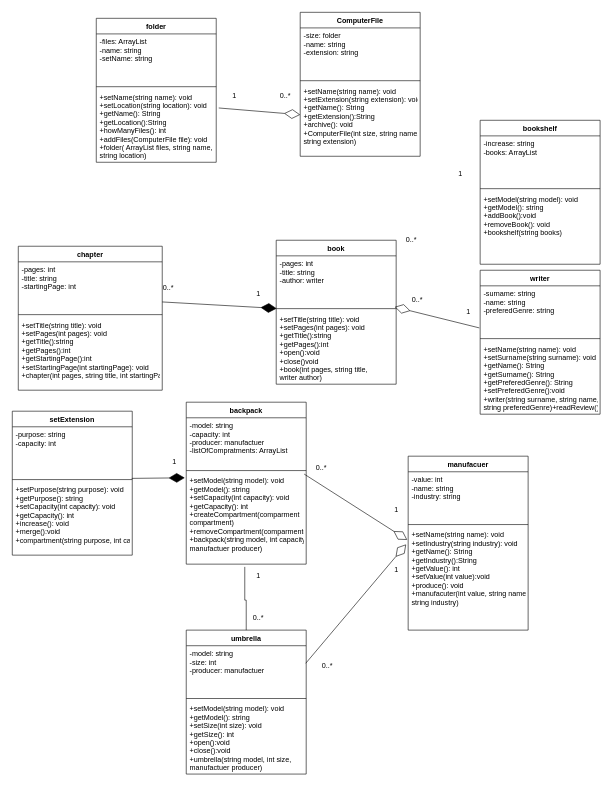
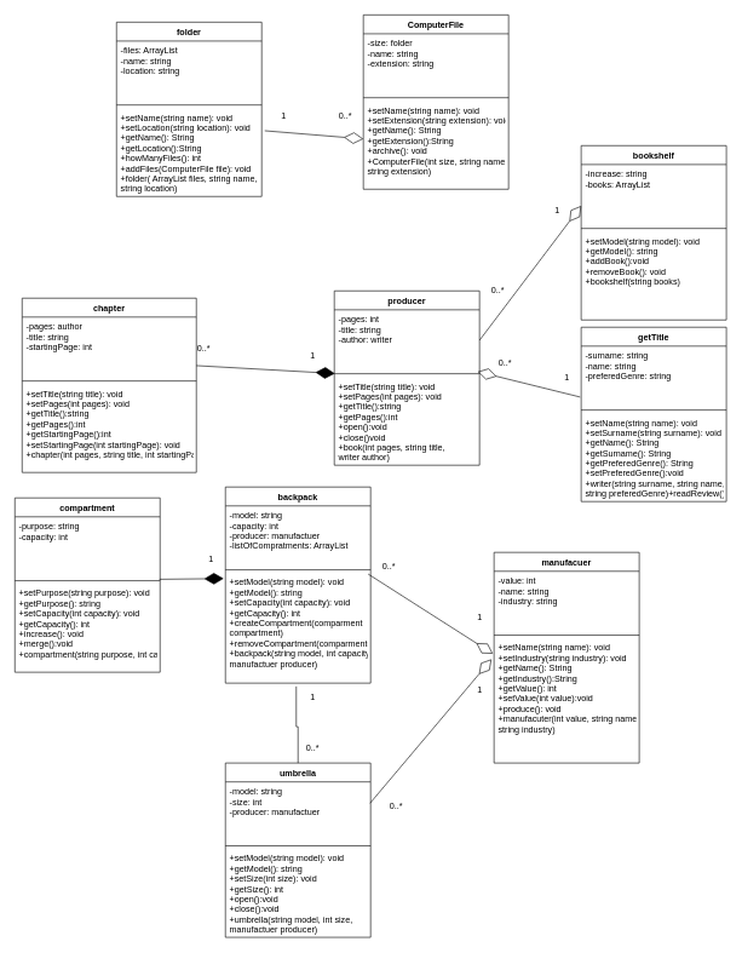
  <mxCell id="0" />
  <mxCell id="1" parent="0" />
  <mxCell id="2" value="ComputerFile&#10;" style="swimlane;fontStyle=1;align=center;verticalAlign=top;childLayout=stackLayout;horizontal=1;startSize=26;horizontalStack=0;resizeParent=1;resizeParentMax=0;resizeLast=0;collapsible=1;marginBottom=0;" vertex="1" parent="1"><mxGeometry x="500" y="20" width="200" height="240" as="geometry" /></mxCell>
  <mxCell id="3" value="-size: folder&#10;-name: string&#10;-extension: string&#10;" style="text;strokeColor=none;fillColor=none;align=left;verticalAlign=top;spacingLeft=4;spacingRight=4;overflow=hidden;rotatable=0;points=[[0,0.5],[1,0.5]];portConstraint=eastwest;" vertex="1" parent="2"><mxGeometry y="26" width="200" height="84" as="geometry" /></mxCell>
  <mxCell id="4" value="" style="line;strokeWidth=1;fillColor=none;align=left;verticalAlign=middle;spacingTop=-1;spacingLeft=3;spacingRight=3;rotatable=0;labelPosition=right;points=[];portConstraint=eastwest;" vertex="1" parent="2"><mxGeometry y="110" width="200" height="8" as="geometry" /></mxCell>
  <mxCell id="5" value="+setName(string name): void&#10;+setExtension(string extension): void&#10;+getName(): String&#10;+getExtension():String&#10;+archive(): void&#10;+ComputerFile(int size, string name,&#10;string extension)&#10;&#10;&#10;&#10;&#10;" style="text;strokeColor=none;fillColor=none;align=left;verticalAlign=top;spacingLeft=4;spacingRight=4;overflow=hidden;rotatable=0;points=[[0,0.5],[1,0.5]];portConstraint=eastwest;" vertex="1" parent="2"><mxGeometry y="118" width="200" height="122" as="geometry" /></mxCell>
  <mxCell id="6" value="folder" style="swimlane;fontStyle=1;align=center;verticalAlign=top;childLayout=stackLayout;horizontal=1;startSize=26;horizontalStack=0;resizeParent=1;resizeParentMax=0;resizeLast=0;collapsible=1;marginBottom=0;" vertex="1" parent="1"><mxGeometry x="160" y="30" width="200" height="240" as="geometry" /></mxCell>
- <mxCell id="7" value="-files: ArrayList&#10;-name: string&#10;-setName: string&#10;" style="text;strokeColor=none;fillColor=none;align=left;verticalAlign=top;spacingLeft=4;spacingRight=4;overflow=hidden;rotatable=0;points=[[0,0.5],[1,0.5]];portConstraint=eastwest;" vertex="1" parent="6"><mxGeometry y="26" width="200" height="84" as="geometry" /></mxCell>
+ <mxCell id="7" value="-files: ArrayList&#10;-name: string&#10;-location: string&#10;" style="text;strokeColor=none;fillColor=none;align=left;verticalAlign=top;spacingLeft=4;spacingRight=4;overflow=hidden;rotatable=0;points=[[0,0.5],[1,0.5]];portConstraint=eastwest;" vertex="1" parent="6"><mxGeometry y="26" width="200" height="84" as="geometry" /></mxCell>
  <mxCell id="8" value="" style="line;strokeWidth=1;fillColor=none;align=left;verticalAlign=middle;spacingTop=-1;spacingLeft=3;spacingRight=3;rotatable=0;labelPosition=right;points=[];portConstraint=eastwest;" vertex="1" parent="6"><mxGeometry y="110" width="200" height="8" as="geometry" /></mxCell>
  <mxCell id="9" value="+setName(string name): void&#10;+setLocation(string location): void&#10;+getName(): String&#10;+getLocation():String&#10;+howManyFiles(): int&#10;+addFiles(ComputerFile file): void&#10;+folder( ArrayList files, string name,&#10;string location)&#10;&#10;&#10;&#10;&#10;&#10;" style="text;strokeColor=none;fillColor=none;align=left;verticalAlign=top;spacingLeft=4;spacingRight=4;overflow=hidden;rotatable=0;points=[[0,0.5],[1,0.5]];portConstraint=eastwest;" vertex="1" parent="6"><mxGeometry y="118" width="200" height="122" as="geometry" /></mxCell>
- <mxCell id="10" value="book" style="swimlane;fontStyle=1;align=center;verticalAlign=top;childLayout=stackLayout;horizontal=1;startSize=26;horizontalStack=0;resizeParent=1;resizeParentMax=0;resizeLast=0;collapsible=1;marginBottom=0;" vertex="1" parent="1"><mxGeometry x="460" y="400" width="200" height="240" as="geometry" /></mxCell>
+ <mxCell id="10" value="producer" style="swimlane;fontStyle=1;align=center;verticalAlign=top;childLayout=stackLayout;horizontal=1;startSize=26;horizontalStack=0;resizeParent=1;resizeParentMax=0;resizeLast=0;collapsible=1;marginBottom=0;" vertex="1" parent="1"><mxGeometry x="460" y="400" width="200" height="240" as="geometry" /></mxCell>
  <mxCell id="11" value="-pages: int&#10;-title: string&#10;-author: writer" style="text;strokeColor=none;fillColor=none;align=left;verticalAlign=top;spacingLeft=4;spacingRight=4;overflow=hidden;rotatable=0;points=[[0,0.5],[1,0.5]];portConstraint=eastwest;" vertex="1" parent="10"><mxGeometry y="26" width="200" height="84" as="geometry" /></mxCell>
  <mxCell id="12" value="" style="line;strokeWidth=1;fillColor=none;align=left;verticalAlign=middle;spacingTop=-1;spacingLeft=3;spacingRight=3;rotatable=0;labelPosition=right;points=[];portConstraint=eastwest;" vertex="1" parent="10"><mxGeometry y="110" width="200" height="8" as="geometry" /></mxCell>
  <mxCell id="13" value="+setTitle(string title): void&#10;+setPages(int pages): void&#10;+getTitle():string&#10;+getPages():int&#10;+open():void&#10;+close()void&#10;+book(int pages, string title, &#10;writer author)&#10;&#10;&#10;&#10;&#10;" style="text;strokeColor=none;fillColor=none;align=left;verticalAlign=top;spacingLeft=4;spacingRight=4;overflow=hidden;rotatable=0;points=[[0,0.5],[1,0.5]];portConstraint=eastwest;" vertex="1" parent="10"><mxGeometry y="118" width="200" height="122" as="geometry" /></mxCell>
- <mxCell id="14" value="writer" style="swimlane;fontStyle=1;align=center;verticalAlign=top;childLayout=stackLayout;horizontal=1;startSize=26;horizontalStack=0;resizeParent=1;resizeParentMax=0;resizeLast=0;collapsible=1;marginBottom=0;" vertex="1" parent="1"><mxGeometry x="800" y="450" width="200" height="240" as="geometry" /></mxCell>
+ <mxCell id="14" value="getTitle" style="swimlane;fontStyle=1;align=center;verticalAlign=top;childLayout=stackLayout;horizontal=1;startSize=26;horizontalStack=0;resizeParent=1;resizeParentMax=0;resizeLast=0;collapsible=1;marginBottom=0;" vertex="1" parent="1"><mxGeometry x="800" y="450" width="200" height="240" as="geometry" /></mxCell>
  <mxCell id="15" value="-surname: string&#10;-name: string&#10;-preferedGenre: string&#10;" style="text;strokeColor=none;fillColor=none;align=left;verticalAlign=top;spacingLeft=4;spacingRight=4;overflow=hidden;rotatable=0;points=[[0,0.5],[1,0.5]];portConstraint=eastwest;" vertex="1" parent="14"><mxGeometry y="26" width="200" height="84" as="geometry" /></mxCell>
  <mxCell id="16" value="" style="line;strokeWidth=1;fillColor=none;align=left;verticalAlign=middle;spacingTop=-1;spacingLeft=3;spacingRight=3;rotatable=0;labelPosition=right;points=[];portConstraint=eastwest;" vertex="1" parent="14"><mxGeometry y="110" width="200" height="8" as="geometry" /></mxCell>
  <mxCell id="17" value="+setName(string name): void&#10;+setSurname(string surname): void&#10;+getName(): String&#10;+getSurname(): String&#10;+getPreferedGenre(): String&#10;+setPreferedGenre():void&#10;+writer(string surname, string name,&#10;string preferedGenre)+readReview()&#10;&#10;&#10;&#10;&#10;&#10;&#10;" style="text;strokeColor=none;fillColor=none;align=left;verticalAlign=top;spacingLeft=4;spacingRight=4;overflow=hidden;rotatable=0;points=[[0,0.5],[1,0.5]];portConstraint=eastwest;" vertex="1" parent="14"><mxGeometry y="118" width="200" height="122" as="geometry" /></mxCell>
  <mxCell id="18" value="bookshelf&#10;" style="swimlane;fontStyle=1;align=center;verticalAlign=top;childLayout=stackLayout;horizontal=1;startSize=26;horizontalStack=0;resizeParent=1;resizeParentMax=0;resizeLast=0;collapsible=1;marginBottom=0;" vertex="1" parent="1"><mxGeometry x="800" y="200" width="200" height="240" as="geometry" /></mxCell>
  <mxCell id="19" value="-increase: string&#10;-books: ArrayList&#10;" style="text;strokeColor=none;fillColor=none;align=left;verticalAlign=top;spacingLeft=4;spacingRight=4;overflow=hidden;rotatable=0;points=[[0,0.5],[1,0.5]];portConstraint=eastwest;" vertex="1" parent="18"><mxGeometry y="26" width="200" height="84" as="geometry" /></mxCell>
  <mxCell id="20" value="" style="line;strokeWidth=1;fillColor=none;align=left;verticalAlign=middle;spacingTop=-1;spacingLeft=3;spacingRight=3;rotatable=0;labelPosition=right;points=[];portConstraint=eastwest;" vertex="1" parent="18"><mxGeometry y="110" width="200" height="8" as="geometry" /></mxCell>
  <mxCell id="21" value="+setModel(string model): void&#10;+getModel(): string&#10;+addBook():void&#10;+removeBook(): void&#10;+bookshelf(string books)&#10;&#10;&#10;&#10;&#10;&#10;&#10;&#10;&#10;" style="text;strokeColor=none;fillColor=none;align=left;verticalAlign=top;spacingLeft=4;spacingRight=4;overflow=hidden;rotatable=0;points=[[0,0.5],[1,0.5]];portConstraint=eastwest;" vertex="1" parent="18"><mxGeometry y="118" width="200" height="122" as="geometry" /></mxCell>
  <mxCell id="22" value="chapter" style="swimlane;fontStyle=1;align=center;verticalAlign=top;childLayout=stackLayout;horizontal=1;startSize=26;horizontalStack=0;resizeParent=1;resizeParentMax=0;resizeLast=0;collapsible=1;marginBottom=0;" vertex="1" parent="1"><mxGeometry x="30" y="410" width="240" height="240" as="geometry" /></mxCell>
- <mxCell id="23" value="-pages: int&#10;-title: string&#10;-startingPage: int" style="text;strokeColor=none;fillColor=none;align=left;verticalAlign=top;spacingLeft=4;spacingRight=4;overflow=hidden;rotatable=0;points=[[0,0.5],[1,0.5]];portConstraint=eastwest;" vertex="1" parent="22"><mxGeometry y="26" width="240" height="84" as="geometry" /></mxCell>
+ <mxCell id="23" value="-pages: author&#10;-title: string&#10;-startingPage: int" style="text;strokeColor=none;fillColor=none;align=left;verticalAlign=top;spacingLeft=4;spacingRight=4;overflow=hidden;rotatable=0;points=[[0,0.5],[1,0.5]];portConstraint=eastwest;" vertex="1" parent="22"><mxGeometry y="26" width="240" height="84" as="geometry" /></mxCell>
  <mxCell id="24" value="" style="line;strokeWidth=1;fillColor=none;align=left;verticalAlign=middle;spacingTop=-1;spacingLeft=3;spacingRight=3;rotatable=0;labelPosition=right;points=[];portConstraint=eastwest;" vertex="1" parent="22"><mxGeometry y="110" width="240" height="8" as="geometry" /></mxCell>
  <mxCell id="25" value="+setTitle(string title): void&#10;+setPages(int pages): void&#10;+getTitle():string&#10;+getPages():int&#10;+getStartingPage():int&#10;+setStartingPage(int startingPage): void&#10;+chapter(int pages, string title, int startingPage)&#10;&#10;&#10;&#10;&#10;&#10;" style="text;strokeColor=none;fillColor=none;align=left;verticalAlign=top;spacingLeft=4;spacingRight=4;overflow=hidden;rotatable=0;points=[[0,0.5],[1,0.5]];portConstraint=eastwest;" vertex="1" parent="22"><mxGeometry y="118" width="240" height="122" as="geometry" /></mxCell>
  <mxCell id="26" value="backpack" style="swimlane;fontStyle=1;align=center;verticalAlign=top;childLayout=stackLayout;horizontal=1;startSize=26;horizontalStack=0;resizeParent=1;resizeParentMax=0;resizeLast=0;collapsible=1;marginBottom=0;" vertex="1" parent="1"><mxGeometry x="310" y="670" width="200" height="270" as="geometry" /></mxCell>
  <mxCell id="27" value="-model: string&#10;-capacity: int&#10;-producer: manufactuer&#10;-listOfCompratments: ArrayList&#10;&#10;" style="text;strokeColor=none;fillColor=none;align=left;verticalAlign=top;spacingLeft=4;spacingRight=4;overflow=hidden;rotatable=0;points=[[0,0.5],[1,0.5]];portConstraint=eastwest;" vertex="1" parent="26"><mxGeometry y="26" width="200" height="84" as="geometry" /></mxCell>
  <mxCell id="28" value="" style="line;strokeWidth=1;fillColor=none;align=left;verticalAlign=middle;spacingTop=-1;spacingLeft=3;spacingRight=3;rotatable=0;labelPosition=right;points=[];portConstraint=eastwest;" vertex="1" parent="26"><mxGeometry y="110" width="200" height="8" as="geometry" /></mxCell>
  <mxCell id="29" value="+setModel(string model): void&#10;+getModel(): string&#10;+setCapacity(int capacity): void&#10;+getCapacity(): int&#10;+createCompartment(comparment&#10;compartment)&#10;+removeCompartment(comparmentcompartment)&#10;+backpack(string model, int capacity,&#10;manufactuer producer)&#10;&#10;&#10;&#10;&#10;&#10;&#10;&#10;&#10;" style="text;strokeColor=none;fillColor=none;align=left;verticalAlign=top;spacingLeft=4;spacingRight=4;overflow=hidden;rotatable=0;points=[[0,0.5],[1,0.5]];portConstraint=eastwest;" vertex="1" parent="26"><mxGeometry y="118" width="200" height="152" as="geometry" /></mxCell>
  <mxCell id="30" value="manufacuer" style="swimlane;fontStyle=1;align=center;verticalAlign=top;childLayout=stackLayout;horizontal=1;startSize=26;horizontalStack=0;resizeParent=1;resizeParentMax=0;resizeLast=0;collapsible=1;marginBottom=0;" vertex="1" parent="1"><mxGeometry x="680" y="760" width="200" height="290" as="geometry" /></mxCell>
  <mxCell id="31" value="-value: int&#10;-name: string&#10;-industry: string&#10;" style="text;strokeColor=none;fillColor=none;align=left;verticalAlign=top;spacingLeft=4;spacingRight=4;overflow=hidden;rotatable=0;points=[[0,0.5],[1,0.5]];portConstraint=eastwest;" vertex="1" parent="30"><mxGeometry y="26" width="200" height="84" as="geometry" /></mxCell>
  <mxCell id="32" value="" style="line;strokeWidth=1;fillColor=none;align=left;verticalAlign=middle;spacingTop=-1;spacingLeft=3;spacingRight=3;rotatable=0;labelPosition=right;points=[];portConstraint=eastwest;" vertex="1" parent="30"><mxGeometry y="110" width="200" height="8" as="geometry" /></mxCell>
  <mxCell id="33" value="+setName(string name): void&#10;+setIndustry(string industry): void&#10;+getName(): String&#10;+getIndustry():String&#10;+getValue(): int&#10;+setValue(int value):void&#10;+produce(): void&#10;+manufacuter(int value, string name,&#10;string industry)&#10;&#10;&#10;&#10;&#10;&#10;" style="text;strokeColor=none;fillColor=none;align=left;verticalAlign=top;spacingLeft=4;spacingRight=4;overflow=hidden;rotatable=0;points=[[0,0.5],[1,0.5]];portConstraint=eastwest;" vertex="1" parent="30"><mxGeometry y="118" width="200" height="172" as="geometry" /></mxCell>
- <mxCell id="34" value="setExtension" style="swimlane;fontStyle=1;align=center;verticalAlign=top;childLayout=stackLayout;horizontal=1;startSize=26;horizontalStack=0;resizeParent=1;resizeParentMax=0;resizeLast=0;collapsible=1;marginBottom=0;" vertex="1" parent="1"><mxGeometry x="20" y="685" width="200" height="240" as="geometry" /></mxCell>
+ <mxCell id="34" value="compartment" style="swimlane;fontStyle=1;align=center;verticalAlign=top;childLayout=stackLayout;horizontal=1;startSize=26;horizontalStack=0;resizeParent=1;resizeParentMax=0;resizeLast=0;collapsible=1;marginBottom=0;" vertex="1" parent="1"><mxGeometry x="20" y="685" width="200" height="240" as="geometry" /></mxCell>
  <mxCell id="35" value="-purpose: string&#10;-capacity: int&#10;&#10;&#10;" style="text;strokeColor=none;fillColor=none;align=left;verticalAlign=top;spacingLeft=4;spacingRight=4;overflow=hidden;rotatable=0;points=[[0,0.5],[1,0.5]];portConstraint=eastwest;" vertex="1" parent="34"><mxGeometry y="26" width="200" height="84" as="geometry" /></mxCell>
  <mxCell id="36" value="" style="line;strokeWidth=1;fillColor=none;align=left;verticalAlign=middle;spacingTop=-1;spacingLeft=3;spacingRight=3;rotatable=0;labelPosition=right;points=[];portConstraint=eastwest;" vertex="1" parent="34"><mxGeometry y="110" width="200" height="8" as="geometry" /></mxCell>
  <mxCell id="37" value="+setPurpose(string purpose): void&#10;+getPurpose(): string&#10;+setCapacity(int capacity): void&#10;+getCapacity(): int&#10;+increase(): void&#10;+merge():void&#10;+compartment(string purpose, int capacity)&#10;&#10;&#10;&#10;&#10;&#10;&#10;&#10;&#10;" style="text;strokeColor=none;fillColor=none;align=left;verticalAlign=top;spacingLeft=4;spacingRight=4;overflow=hidden;rotatable=0;points=[[0,0.5],[1,0.5]];portConstraint=eastwest;" vertex="1" parent="34"><mxGeometry y="118" width="200" height="122" as="geometry" /></mxCell>
  <mxCell id="38" value="umbrella" style="swimlane;fontStyle=1;align=center;verticalAlign=top;childLayout=stackLayout;horizontal=1;startSize=26;horizontalStack=0;resizeParent=1;resizeParentMax=0;resizeLast=0;collapsible=1;marginBottom=0;" vertex="1" parent="1"><mxGeometry x="310" y="1050" width="200" height="240" as="geometry" /></mxCell>
  <mxCell id="39" value="-model: string&#10;-size: int&#10;-producer: manufactuer&#10;&#10;&#10;" style="text;strokeColor=none;fillColor=none;align=left;verticalAlign=top;spacingLeft=4;spacingRight=4;overflow=hidden;rotatable=0;points=[[0,0.5],[1,0.5]];portConstraint=eastwest;" vertex="1" parent="38"><mxGeometry y="26" width="200" height="84" as="geometry" /></mxCell>
  <mxCell id="40" value="" style="line;strokeWidth=1;fillColor=none;align=left;verticalAlign=middle;spacingTop=-1;spacingLeft=3;spacingRight=3;rotatable=0;labelPosition=right;points=[];portConstraint=eastwest;" vertex="1" parent="38"><mxGeometry y="110" width="200" height="8" as="geometry" /></mxCell>
  <mxCell id="41" value="+setModel(string model): void&#10;+getModel(): string&#10;+setSize(int size): void&#10;+getSize(): int&#10;+open():void&#10;+close():void&#10;+umbrella(string model, int size,&#10;manufactuer producer)&#10;&#10;&#10;&#10;&#10;&#10;&#10;&#10;&#10;&#10;" style="text;strokeColor=none;fillColor=none;align=left;verticalAlign=top;spacingLeft=4;spacingRight=4;overflow=hidden;rotatable=0;points=[[0,0.5],[1,0.5]];portConstraint=eastwest;" vertex="1" parent="38"><mxGeometry y="118" width="200" height="122" as="geometry" /></mxCell>
  <mxCell id="42" value="" style="endArrow=diamondThin;endFill=1;endSize=24;html=1;rounded=0;entryX=-0.012;entryY=0.053;entryDx=0;entryDy=0;entryPerimeter=0;exitX=0.996;exitY=1.024;exitDx=0;exitDy=0;exitPerimeter=0;" edge="1" parent="1" source="35" target="29"><mxGeometry width="160" relative="1" as="geometry"><mxPoint x="290" y="680" as="sourcePoint" /><mxPoint x="280" y="780" as="targetPoint" /></mxGeometry></mxCell>
  <mxCell id="43" value="" style="endArrow=diamondThin;endFill=0;endSize=24;html=1;rounded=0;entryX=-0.008;entryY=0.125;entryDx=0;entryDy=0;entryPerimeter=0;exitX=0.983;exitY=0.012;exitDx=0;exitDy=0;exitPerimeter=0;" edge="1" parent="1" source="29" target="33"><mxGeometry width="160" relative="1" as="geometry"><mxPoint x="420" y="720" as="sourcePoint" /><mxPoint x="580" y="720" as="targetPoint" /></mxGeometry></mxCell>
  <mxCell id="44" value="" style="endArrow=diamondThin;endFill=0;endSize=24;html=1;rounded=0;entryX=-0.017;entryY=0.169;entryDx=0;entryDy=0;entryPerimeter=0;exitX=0.996;exitY=0.349;exitDx=0;exitDy=0;exitPerimeter=0;" edge="1" parent="1" source="39" target="33"><mxGeometry width="160" relative="1" as="geometry"><mxPoint x="540" y="780.004" as="sourcePoint" /><mxPoint x="601.8" y="800.04" as="targetPoint" /></mxGeometry></mxCell>
  <mxCell id="45" value="" style="endArrow=none;html=1;edgeStyle=orthogonalEdgeStyle;rounded=0;exitX=0.488;exitY=1.03;exitDx=0;exitDy=0;exitPerimeter=0;entryX=0.5;entryY=0;entryDx=0;entryDy=0;" edge="1" parent="1" source="29" target="38"><mxGeometry relative="1" as="geometry"><mxPoint x="360" y="680" as="sourcePoint" /><mxPoint x="520" y="680" as="targetPoint" /><Array as="points"><mxPoint x="408" y="1000" /><mxPoint x="410" y="1000" /></Array></mxGeometry></mxCell>
  <mxCell id="46" value="" style="endArrow=diamondThin;endFill=0;endSize=24;html=1;rounded=0;entryX=0.988;entryY=1.014;entryDx=0;entryDy=0;entryPerimeter=0;exitX=-0.007;exitY=0.835;exitDx=0;exitDy=0;exitPerimeter=0;" edge="1" parent="1" source="15" target="11"><mxGeometry width="160" relative="1" as="geometry"><mxPoint x="284" y="450.004" as="sourcePoint" /><mxPoint x="455.8" y="559.68" as="targetPoint" /></mxGeometry></mxCell>
+ <mxCell id="47" value="" style="endArrow=diamondThin;endFill=0;endSize=24;html=1;rounded=0;entryX=0;entryY=0.677;entryDx=0;entryDy=0;entryPerimeter=0;exitX=1;exitY=0.5;exitDx=0;exitDy=0;" edge="1" parent="1" source="11" target="19"><mxGeometry width="160" relative="1" as="geometry"><mxPoint x="292.6" y="256.14" as="sourcePoint" /><mxPoint x="237.6" y="281.176" as="targetPoint" /></mxGeometry></mxCell>
  <mxCell id="48" value="" style="endArrow=diamondThin;endFill=1;endSize=24;html=1;rounded=0;entryX=0.004;entryY=1.044;entryDx=0;entryDy=0;entryPerimeter=0;exitX=1;exitY=0.796;exitDx=0;exitDy=0;exitPerimeter=0;" edge="1" parent="1" source="23" target="11"><mxGeometry width="160" relative="1" as="geometry"><mxPoint x="284" y="510.956" as="sourcePoint" /><mxPoint x="372.4" y="509.996" as="targetPoint" /></mxGeometry></mxCell>
  <mxCell id="49" value="" style="endArrow=diamondThin;endFill=0;endSize=24;html=1;rounded=0;exitX=1.021;exitY=0.258;exitDx=0;exitDy=0;exitPerimeter=0;" edge="1" parent="1" source="9" target="5"><mxGeometry width="160" relative="1" as="geometry"><mxPoint x="360" y="344.13" as="sourcePoint" /><mxPoint x="500" y="158.998" as="targetPoint" /></mxGeometry></mxCell>
  <mxCell id="50" value="0..*" style="text;html=1;align=center;verticalAlign=middle;resizable=0;points=[];autosize=1;strokeColor=none;fillColor=none;" vertex="1" parent="1"><mxGeometry x="265" y="470" width="30" height="20" as="geometry" /></mxCell>
  <mxCell id="51" value="0..*" style="text;html=1;align=center;verticalAlign=middle;resizable=0;points=[];autosize=1;strokeColor=none;fillColor=none;" vertex="1" parent="1"><mxGeometry x="670" y="390" width="30" height="20" as="geometry" /></mxCell>
  <mxCell id="52" value="0..*" style="text;html=1;align=center;verticalAlign=middle;resizable=0;points=[];autosize=1;strokeColor=none;fillColor=none;" vertex="1" parent="1"><mxGeometry x="680" y="490" width="30" height="20" as="geometry" /></mxCell>
  <mxCell id="53" value="1" style="text;html=1;align=center;verticalAlign=middle;resizable=0;points=[];autosize=1;strokeColor=none;fillColor=none;" vertex="1" parent="1"><mxGeometry x="420" y="480" width="20" height="20" as="geometry" /></mxCell>
  <mxCell id="54" value="1" style="text;html=1;align=center;verticalAlign=middle;resizable=0;points=[];autosize=1;strokeColor=none;fillColor=none;" vertex="1" parent="1"><mxGeometry x="757" y="280" width="20" height="20" as="geometry" /></mxCell>
  <mxCell id="55" value="1" style="text;html=1;align=center;verticalAlign=middle;resizable=0;points=[];autosize=1;strokeColor=none;fillColor=none;" vertex="1" parent="1"><mxGeometry x="770" y="510" width="20" height="20" as="geometry" /></mxCell>
  <mxCell id="56" value="1" style="text;html=1;align=center;verticalAlign=middle;resizable=0;points=[];autosize=1;strokeColor=none;fillColor=none;" vertex="1" parent="1"><mxGeometry x="280" y="760" width="20" height="20" as="geometry" /></mxCell>
  <mxCell id="57" value="0..*" style="text;html=1;align=center;verticalAlign=middle;resizable=0;points=[];autosize=1;strokeColor=none;fillColor=none;" vertex="1" parent="1"><mxGeometry x="415" y="1020" width="30" height="20" as="geometry" /></mxCell>
  <mxCell id="58" value="1" style="text;html=1;align=center;verticalAlign=middle;resizable=0;points=[];autosize=1;strokeColor=none;fillColor=none;" vertex="1" parent="1"><mxGeometry x="420" y="950" width="20" height="20" as="geometry" /></mxCell>
  <mxCell id="59" value="1" style="text;html=1;align=center;verticalAlign=middle;resizable=0;points=[];autosize=1;strokeColor=none;fillColor=none;" vertex="1" parent="1"><mxGeometry x="650" y="940" width="20" height="20" as="geometry" /></mxCell>
  <mxCell id="60" value="1" style="text;html=1;align=center;verticalAlign=middle;resizable=0;points=[];autosize=1;strokeColor=none;fillColor=none;" vertex="1" parent="1"><mxGeometry x="650" y="840" width="20" height="20" as="geometry" /></mxCell>
  <mxCell id="61" value="0..*" style="text;html=1;align=center;verticalAlign=middle;resizable=0;points=[];autosize=1;strokeColor=none;fillColor=none;" vertex="1" parent="1"><mxGeometry x="520" y="770" width="30" height="20" as="geometry" /></mxCell>
  <mxCell id="62" value="0..*" style="text;html=1;align=center;verticalAlign=middle;resizable=0;points=[];autosize=1;strokeColor=none;fillColor=none;" vertex="1" parent="1"><mxGeometry x="530" y="1100" width="30" height="20" as="geometry" /></mxCell>
  <mxCell id="63" value="1" style="text;html=1;align=center;verticalAlign=middle;resizable=0;points=[];autosize=1;strokeColor=none;fillColor=none;" vertex="1" parent="1"><mxGeometry x="380" y="150" width="20" height="20" as="geometry" /></mxCell>
  <mxCell id="64" value="0..*" style="text;html=1;align=center;verticalAlign=middle;resizable=0;points=[];autosize=1;strokeColor=none;fillColor=none;" vertex="1" parent="1"><mxGeometry x="460" y="150" width="30" height="20" as="geometry" /></mxCell>
